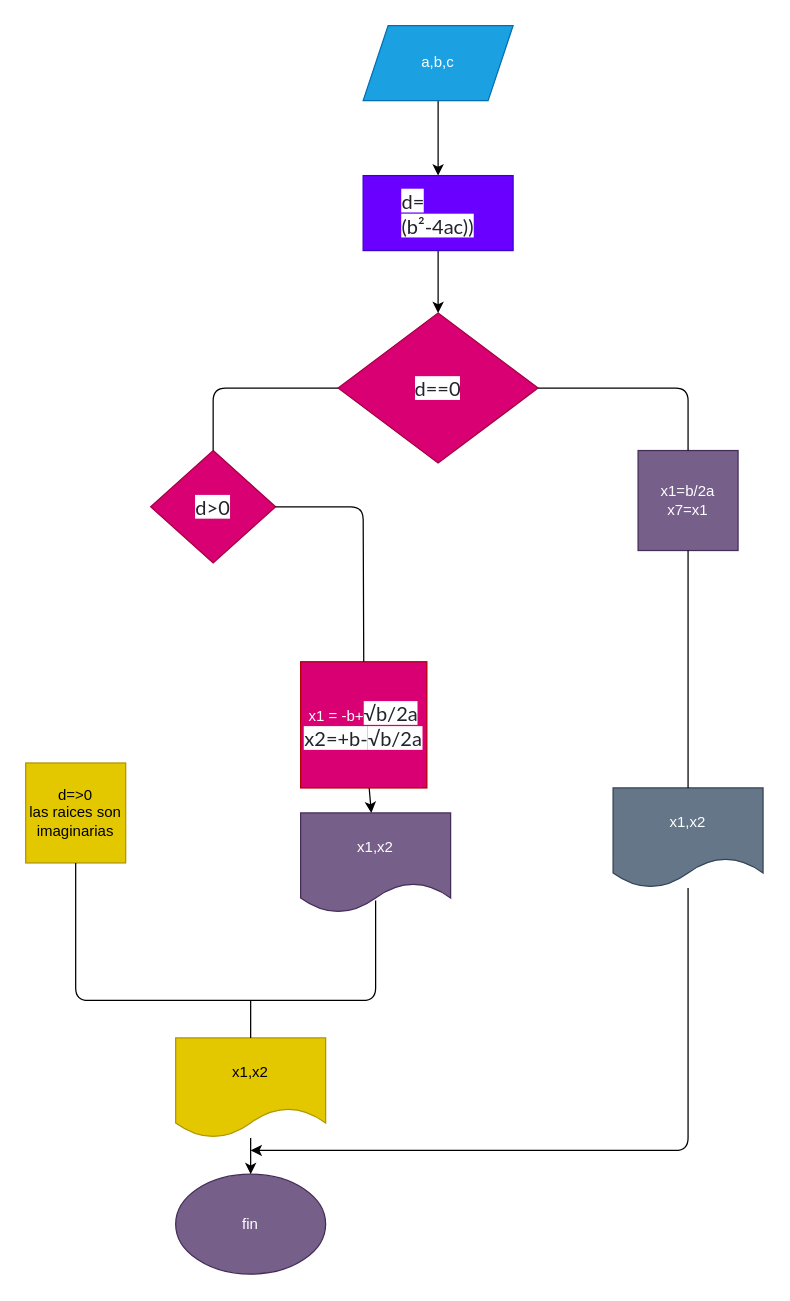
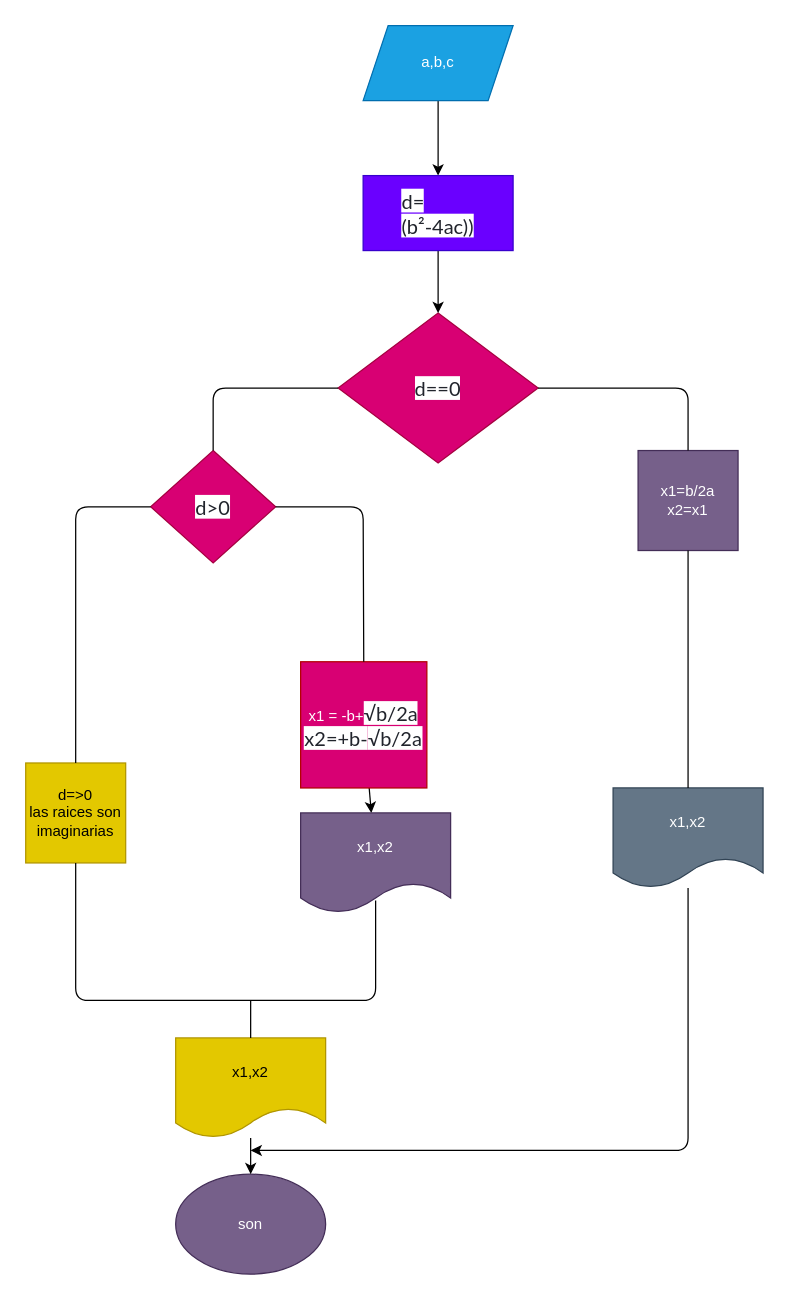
  <mxCell id="0" />
  <mxCell id="1" parent="0" />
  <mxCell id="2" value="" style="edgeStyle=none;html=1;" edge="1" parent="1" source="3" target="12"><mxGeometry relative="1" as="geometry" /></mxCell>
  <mxCell id="3" value="a,b,c" style="shape=parallelogram;perimeter=parallelogramPerimeter;whiteSpace=wrap;html=1;fixedSize=1;fillColor=#1ba1e2;fontColor=#ffffff;strokeColor=#006EAF;" vertex="1" parent="1"><mxGeometry x="290" y="20" width="120" height="60" as="geometry" /></mxCell>
  <mxCell id="4" value="" style="edgeStyle=none;html=1;" edge="1" parent="1" source="5" target="19"><mxGeometry relative="1" as="geometry" /></mxCell>
  <mxCell id="5" value="x1 = -b+&lt;span style=&quot;color: rgb(33, 36, 44); font-family: Lato, &amp;quot;Noto Sans&amp;quot;, sans-serif; font-size: 16px; text-align: left; background-color: rgb(255, 255, 255);&quot;&gt;√b/2a&lt;br&gt;x2=+b-&lt;/span&gt;&lt;span style=&quot;color: rgb(33, 36, 44); font-family: Lato, &amp;quot;Noto Sans&amp;quot;, sans-serif; font-size: 16px; text-align: left; background-color: rgb(255, 255, 255);&quot;&gt;√b/2a&lt;/span&gt;&lt;span style=&quot;color: rgb(33, 36, 44); font-family: Lato, &amp;quot;Noto Sans&amp;quot;, sans-serif; font-size: 16px; text-align: left; background-color: rgb(255, 255, 255);&quot;&gt;&lt;br&gt;&lt;/span&gt;" style="whiteSpace=wrap;html=1;aspect=fixed;fillColor=#d80073;fontColor=#ffffff;strokeColor=#B20000;" vertex="1" parent="1"><mxGeometry x="240" y="529" width="101" height="101" as="geometry" /></mxCell>
  <mxCell id="6" value="" style="edgeStyle=none;html=1;" edge="1" parent="1" source="7"><mxGeometry relative="1" as="geometry"><mxPoint x="200" y="920" as="targetPoint" /><Array as="points"><mxPoint x="550" y="920" /></Array></mxGeometry></mxCell>
  <mxCell id="7" value="x1,x2" style="shape=document;whiteSpace=wrap;html=1;boundedLbl=1;fillColor=#647687;fontColor=#ffffff;strokeColor=#314354;" vertex="1" parent="1"><mxGeometry x="490" y="630" width="120" height="80" as="geometry" /></mxCell>
- <mxCell id="8" value="fin" style="ellipse;whiteSpace=wrap;html=1;fillColor=#76608a;fontColor=#ffffff;strokeColor=#432D57;" vertex="1" parent="1"><mxGeometry x="140" y="939" width="120" height="80" as="geometry" /></mxCell>
+ <mxCell id="8" value="son" style="ellipse;whiteSpace=wrap;html=1;fillColor=#76608a;fontColor=#ffffff;strokeColor=#432D57;" vertex="1" parent="1"><mxGeometry x="140" y="939" width="120" height="80" as="geometry" /></mxCell>
  <mxCell id="9" value="&lt;div style=&quot;text-align: left;&quot;&gt;&lt;font face=&quot;Lato, Noto Sans, sans-serif&quot; color=&quot;#21242c&quot;&gt;&lt;span style=&quot;font-size: 16px; background-color: rgb(255, 255, 255);&quot;&gt;d==0&lt;/span&gt;&lt;/font&gt;&lt;/div&gt;" style="rhombus;whiteSpace=wrap;html=1;fillColor=#d80073;fontColor=#ffffff;strokeColor=#A50040;" vertex="1" parent="1"><mxGeometry x="270" y="250" width="160" height="120" as="geometry" /></mxCell>
  <mxCell id="10" value="d=&amp;gt;0&lt;br&gt;las raices son imaginarias" style="whiteSpace=wrap;html=1;aspect=fixed;fillColor=#e3c800;fontColor=#000000;strokeColor=#B09500;" vertex="1" parent="1"><mxGeometry x="20" y="610" width="80" height="80" as="geometry" /></mxCell>
  <mxCell id="11" value="" style="edgeStyle=none;html=1;" edge="1" parent="1" source="12" target="9"><mxGeometry relative="1" as="geometry" /></mxCell>
  <mxCell id="12" value="&lt;div style=&quot;text-align: left;&quot;&gt;&lt;font face=&quot;Lato, Noto Sans, sans-serif&quot; color=&quot;#21242c&quot;&gt;&lt;span style=&quot;font-size: 16px; background-color: rgb(255, 255, 255);&quot;&gt;d=&lt;/span&gt;&lt;/font&gt;&lt;/div&gt;&lt;span style=&quot;color: rgb(33, 36, 44); font-family: Lato, &amp;quot;Noto Sans&amp;quot;, sans-serif; font-size: 16px; text-align: left; background-color: rgb(255, 255, 255);&quot;&gt;(b²-4ac))&lt;/span&gt;" style="rounded=0;whiteSpace=wrap;html=1;fillColor=#6a00ff;fontColor=#ffffff;strokeColor=#3700CC;" vertex="1" parent="1"><mxGeometry x="290" y="140" width="120" height="60" as="geometry" /></mxCell>
- <mxCell id="13" value="x1=b/2a&lt;br&gt;x7=x1" style="whiteSpace=wrap;html=1;aspect=fixed;fillColor=#76608a;strokeColor=#432D57;fontColor=#ffffff;" vertex="1" parent="1"><mxGeometry x="510" y="360" width="80" height="80" as="geometry" /></mxCell>
+ <mxCell id="13" value="x1=b/2a&lt;br&gt;x2=x1" style="whiteSpace=wrap;html=1;aspect=fixed;fillColor=#76608a;strokeColor=#432D57;fontColor=#ffffff;" vertex="1" parent="1"><mxGeometry x="510" y="360" width="80" height="80" as="geometry" /></mxCell>
  <mxCell id="14" value="&lt;font face=&quot;Lato, Noto Sans, sans-serif&quot; color=&quot;#21242c&quot;&gt;&lt;span style=&quot;font-size: 16px; background-color: rgb(255, 255, 255);&quot;&gt;d&amp;gt;0&lt;/span&gt;&lt;/font&gt;" style="rhombus;whiteSpace=wrap;html=1;fillColor=#d80073;fontColor=#ffffff;strokeColor=#A50040;" vertex="1" parent="1"><mxGeometry x="120" y="360" width="100" height="90" as="geometry" /></mxCell>
  <mxCell id="15" value="" style="endArrow=none;html=1;entryX=0;entryY=0.5;entryDx=0;entryDy=0;exitX=0.5;exitY=0;exitDx=0;exitDy=0;" edge="1" parent="1" source="14" target="9"><mxGeometry width="50" height="50" relative="1" as="geometry"><mxPoint x="330" y="430" as="sourcePoint" /><mxPoint x="380" y="380" as="targetPoint" /><Array as="points"><mxPoint x="170" y="310" /></Array></mxGeometry></mxCell>
  <mxCell id="16" value="" style="endArrow=none;html=1;entryX=1;entryY=0.5;entryDx=0;entryDy=0;exitX=0.5;exitY=0;exitDx=0;exitDy=0;" edge="1" parent="1" source="13" target="9"><mxGeometry width="50" height="50" relative="1" as="geometry"><mxPoint x="330" y="430" as="sourcePoint" /><mxPoint x="380" y="380" as="targetPoint" /><Array as="points"><mxPoint x="550" y="310" /></Array></mxGeometry></mxCell>
+ <mxCell id="17" value="" style="endArrow=none;html=1;entryX=0.5;entryY=0;entryDx=0;entryDy=0;exitX=0;exitY=0.5;exitDx=0;exitDy=0;" edge="1" parent="1" source="14" target="10"><mxGeometry width="50" height="50" relative="1" as="geometry"><mxPoint x="330" y="590" as="sourcePoint" /><mxPoint x="380" y="540" as="targetPoint" /><Array as="points"><mxPoint x="60" y="405" /></Array></mxGeometry></mxCell>
  <mxCell id="18" value="" style="endArrow=none;html=1;entryX=1;entryY=0.5;entryDx=0;entryDy=0;exitX=0.5;exitY=0;exitDx=0;exitDy=0;" edge="1" parent="1" source="5" target="14"><mxGeometry width="50" height="50" relative="1" as="geometry"><mxPoint x="330" y="590" as="sourcePoint" /><mxPoint x="380" y="540" as="targetPoint" /><Array as="points"><mxPoint x="290" y="405" /></Array></mxGeometry></mxCell>
  <mxCell id="19" value="x1,x2" style="shape=document;whiteSpace=wrap;html=1;boundedLbl=1;fillColor=#76608a;fontColor=#ffffff;strokeColor=#432D57;" vertex="1" parent="1"><mxGeometry x="240" y="650" width="120" height="80" as="geometry" /></mxCell>
  <mxCell id="20" value="" style="endArrow=none;html=1;entryX=0.5;entryY=1;entryDx=0;entryDy=0;" edge="1" parent="1" source="7" target="13"><mxGeometry width="50" height="50" relative="1" as="geometry"><mxPoint x="260" y="670" as="sourcePoint" /><mxPoint x="310" y="620" as="targetPoint" /></mxGeometry></mxCell>
  <mxCell id="21" value="" style="endArrow=none;html=1;exitX=0.5;exitY=1;exitDx=0;exitDy=0;entryX=0.5;entryY=0.875;entryDx=0;entryDy=0;entryPerimeter=0;" edge="1" parent="1" source="10" target="19"><mxGeometry width="50" height="50" relative="1" as="geometry"><mxPoint x="50" y="800" as="sourcePoint" /><mxPoint x="310" y="800" as="targetPoint" /><Array as="points"><mxPoint x="60" y="800" /><mxPoint x="300" y="800" /></Array></mxGeometry></mxCell>
  <mxCell id="22" value="" style="edgeStyle=none;html=1;" edge="1" parent="1" source="23" target="8"><mxGeometry relative="1" as="geometry" /></mxCell>
  <mxCell id="23" value="x1,x2" style="shape=document;whiteSpace=wrap;html=1;boundedLbl=1;fillColor=#e3c800;fontColor=#000000;strokeColor=#B09500;" vertex="1" parent="1"><mxGeometry x="140" y="830" width="120" height="80" as="geometry" /></mxCell>
  <mxCell id="24" value="" style="endArrow=none;html=1;entryX=0.5;entryY=0;entryDx=0;entryDy=0;" edge="1" parent="1" target="23"><mxGeometry width="50" height="50" relative="1" as="geometry"><mxPoint x="200" y="800" as="sourcePoint" /><mxPoint x="220" y="680" as="targetPoint" /></mxGeometry></mxCell>
